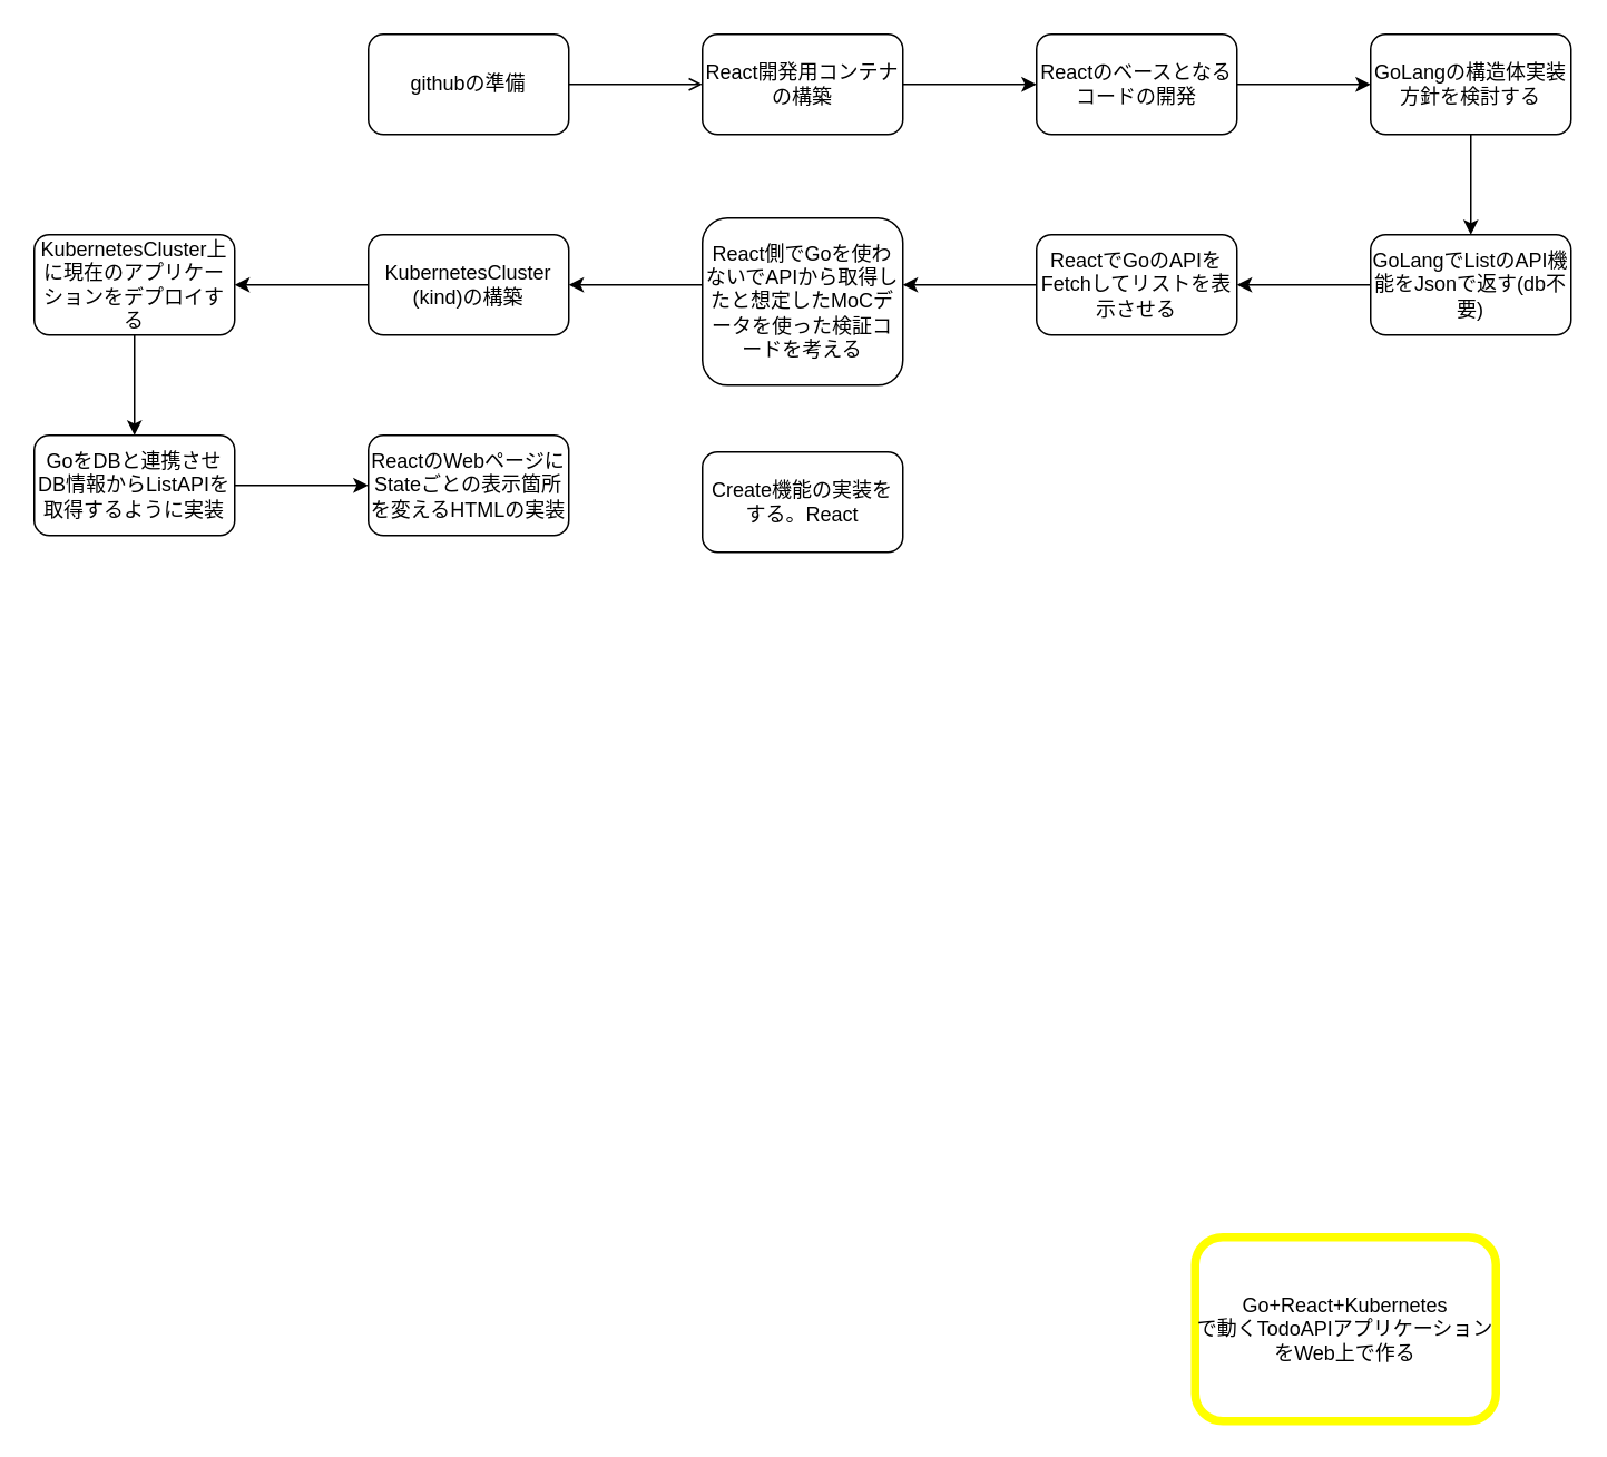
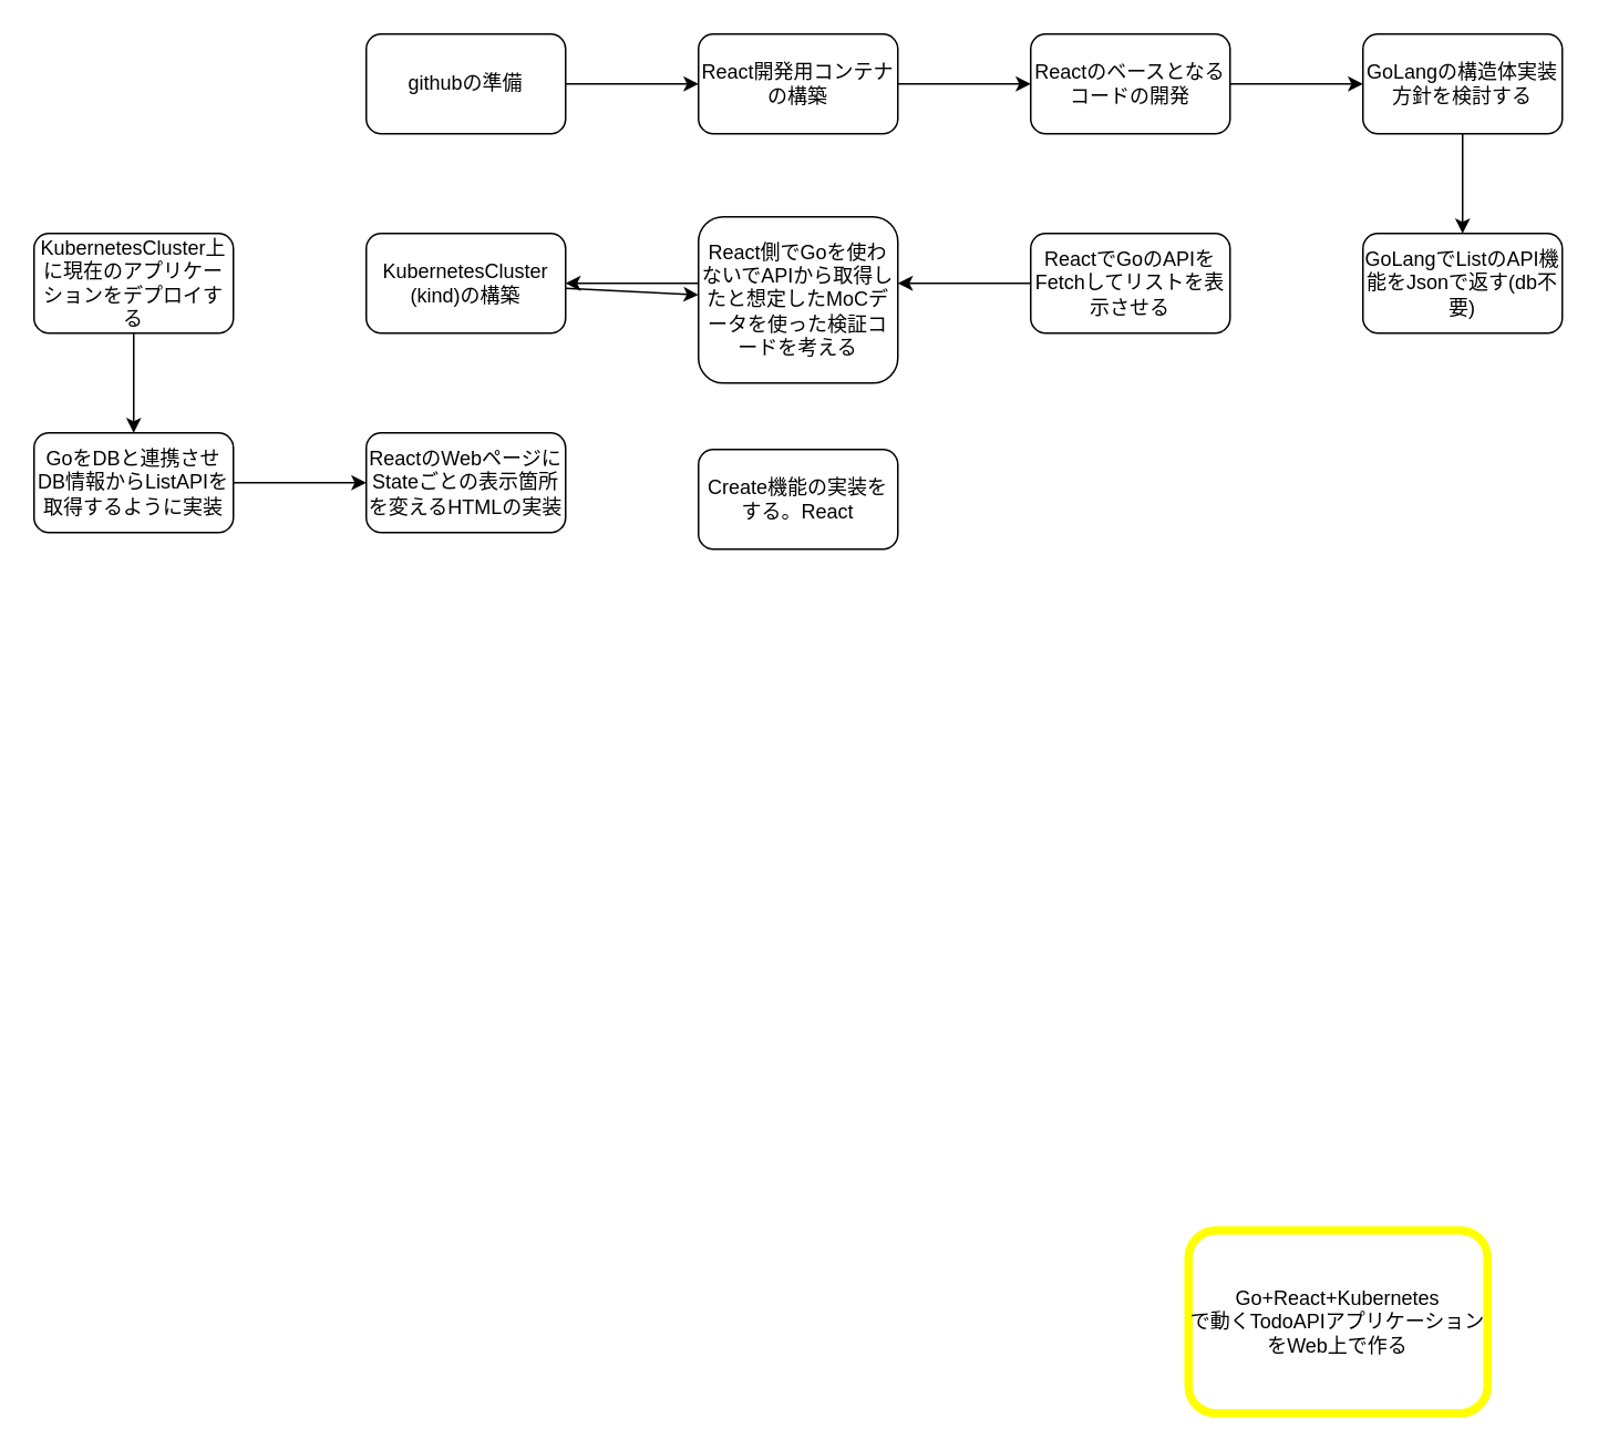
  <mxCell id="0" />
  <mxCell id="1" parent="0" />
- <mxCell id="2" style="edgeStyle=none;html=1;entryX=0;entryY=0.5;entryDx=0;entryDy=0;endArrow=open;" edge="1" parent="1" source="3" target="5"><mxGeometry relative="1" as="geometry" /></mxCell>
+ <mxCell id="2" style="edgeStyle=none;html=1;entryX=0;entryY=0.5;entryDx=0;entryDy=0;" edge="1" parent="1" source="3" target="5"><mxGeometry relative="1" as="geometry" /></mxCell>
  <mxCell id="3" value="githubの準備" style="rounded=1;whiteSpace=wrap;html=1;" vertex="1" parent="1"><mxGeometry x="220" y="20" width="120" height="60" as="geometry" /></mxCell>
  <mxCell id="4" style="edgeStyle=none;html=1;entryX=0;entryY=0.5;entryDx=0;entryDy=0;" edge="1" parent="1" source="5" target="7"><mxGeometry relative="1" as="geometry" /></mxCell>
  <mxCell id="5" value="React開発用コンテナの構築" style="rounded=1;whiteSpace=wrap;html=1;" vertex="1" parent="1"><mxGeometry x="420" y="20" width="120" height="60" as="geometry" /></mxCell>
  <mxCell id="6" style="edgeStyle=none;html=1;entryX=0;entryY=0.5;entryDx=0;entryDy=0;" edge="1" parent="1" source="7" target="21"><mxGeometry relative="1" as="geometry" /></mxCell>
  <mxCell id="7" value="Reactのベースとなるコードの開発" style="rounded=1;whiteSpace=wrap;html=1;" vertex="1" parent="1"><mxGeometry x="620" y="20" width="120" height="60" as="geometry" /></mxCell>
- <mxCell id="8" style="edgeStyle=none;html=1;entryX=1;entryY=0.5;entryDx=0;entryDy=0;" edge="1" parent="1" source="9" target="11"><mxGeometry relative="1" as="geometry" /></mxCell>
  <mxCell id="9" value="GoLangでListのAPI機能をJsonで返す(db不要)" style="rounded=1;whiteSpace=wrap;html=1;" vertex="1" parent="1"><mxGeometry x="820" y="140" width="120" height="60" as="geometry" /></mxCell>
  <mxCell id="10" style="edgeStyle=none;html=1;entryX=1;entryY=0.4;entryDx=0;entryDy=0;entryPerimeter=0;" edge="1" parent="1" source="11" target="13"><mxGeometry relative="1" as="geometry" /></mxCell>
  <mxCell id="11" value="ReactでGoのAPIをFetchしてリストを表示させる" style="rounded=1;whiteSpace=wrap;html=1;" vertex="1" parent="1"><mxGeometry x="620" y="140" width="120" height="60" as="geometry" /></mxCell>
  <mxCell id="12" style="edgeStyle=none;html=1;entryX=1;entryY=0.5;entryDx=0;entryDy=0;" edge="1" parent="1" target="15"><mxGeometry relative="1" as="geometry"><mxPoint x="420" y="170" as="sourcePoint" /></mxGeometry></mxCell>
  <mxCell id="13" value="React側でGoを使わないでAPIから取得したと想定したMoCデータを使った検証コードを考える" style="rounded=1;whiteSpace=wrap;html=1;" vertex="1" parent="1"><mxGeometry x="420" y="130" width="120" height="100" as="geometry" /></mxCell>
- <mxCell id="14" style="edgeStyle=none;html=1;entryX=1;entryY=0.5;entryDx=0;entryDy=0;" edge="1" parent="1" source="15" target="19"><mxGeometry relative="1" as="geometry" /></mxCell>
+ <mxCell id="14" style="edgeStyle=none;html=1;" edge="1" parent="1" source="15" target="13"><mxGeometry relative="1" as="geometry" /></mxCell>
  <mxCell id="15" value="KubernetesCluster&lt;br&gt;(kind)の構築" style="rounded=1;whiteSpace=wrap;html=1;" vertex="1" parent="1"><mxGeometry x="220" y="140" width="120" height="60" as="geometry" /></mxCell>
  <mxCell id="16" style="edgeStyle=none;html=1;" edge="1" parent="1" source="17" target="23"><mxGeometry relative="1" as="geometry" /></mxCell>
  <mxCell id="17" value="GoをDBと連携させ&lt;br&gt;DB情報からListAPIを取得するように実装" style="rounded=1;whiteSpace=wrap;html=1;" vertex="1" parent="1"><mxGeometry x="20" y="260" width="120" height="60" as="geometry" /></mxCell>
  <mxCell id="18" style="edgeStyle=none;html=1;entryX=0.5;entryY=0;entryDx=0;entryDy=0;" edge="1" parent="1" source="19" target="17"><mxGeometry relative="1" as="geometry" /></mxCell>
  <mxCell id="19" value="KubernetesCluster上に現在のアプリケーションをデプロイする" style="rounded=1;whiteSpace=wrap;html=1;" vertex="1" parent="1"><mxGeometry x="20" y="140" width="120" height="60" as="geometry" /></mxCell>
  <mxCell id="20" style="edgeStyle=none;html=1;entryX=0.5;entryY=0;entryDx=0;entryDy=0;" edge="1" parent="1" source="21" target="9"><mxGeometry relative="1" as="geometry" /></mxCell>
  <mxCell id="21" value="GoLangの構造体実装方針を検討する" style="rounded=1;whiteSpace=wrap;html=1;" vertex="1" parent="1"><mxGeometry x="820" y="20" width="120" height="60" as="geometry" /></mxCell>
  <mxCell id="22" value="Go+React+Kubernetes&lt;br&gt;で動くTodoAPIアプリケーションをWeb上で作る" style="rounded=1;whiteSpace=wrap;html=1;strokeWidth=5;strokeColor=#FFFF00;" vertex="1" parent="1"><mxGeometry x="715" y="740" width="180" height="110" as="geometry" /></mxCell>
  <mxCell id="23" value="ReactのWebページに&lt;br&gt;Stateごとの表示箇所を変えるHTMLの実装" style="rounded=1;whiteSpace=wrap;html=1;" vertex="1" parent="1"><mxGeometry x="220" y="260" width="120" height="60" as="geometry" /></mxCell>
  <mxCell id="24" value="Create機能の実装をする。React" style="rounded=1;whiteSpace=wrap;html=1;" vertex="1" parent="1"><mxGeometry x="420" y="270" width="120" height="60" as="geometry" /></mxCell>
